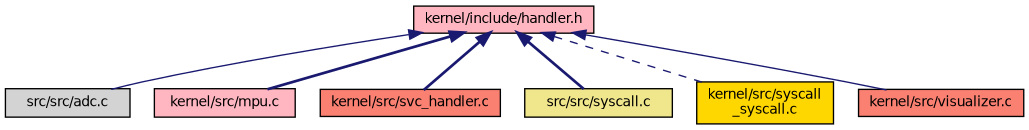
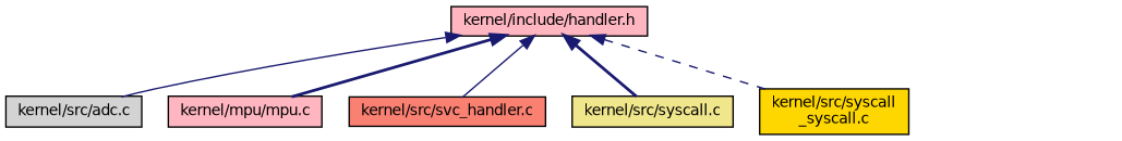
  digraph {
    node [color=black fillcolor=lightpink fontname=Helvetica fontsize=10 shape=record style=filled]
    edge [color=midnightblue dir=back fontname=Helvetica fontsize=10 labelfontname=Helvetica labelfontsize=10 style=solid]
    n1 [fontcolor=black height=0.2 label="kernel/include/handler.h" width=0.4]
-   n2 [fillcolor=lightgrey height=0.2 label="src/src/adc.c" width=0.4]
-   n3 [height=0.2 label="kernel/src/mpu.c" width=0.4]
+   n2 [fillcolor=lightgrey height=0.2 label="kernel/src/adc.c" width=0.4]
+   n3 [height=0.2 label="kernel/mpu/mpu.c" width=0.4]
    n4 [fillcolor=salmon height=0.2 label="kernel/src/svc_handler.c" width=0.4]
-   n5 [fillcolor=khaki height=0.2 label="src/src/syscall.c" width=0.4]
+   n5 [fillcolor=khaki height=0.2 label="kernel/src/syscall.c" width=0.4]
    n6 [fillcolor=gold height=0.2 label="kernel/src/syscall\l_syscall.c" width=0.4]
-   n7 [fillcolor=salmon height=0.2 label="kernel/src/visualizer.c" width=0.4]
    n1 -> n2
    n1 -> n3 [style=bold]
-   n1 -> n4 [style=bold]
+   n1 -> n4
    n1 -> n5 [style=bold]
    n1 -> n6 [style=dashed]
-   n1 -> n7
  }
